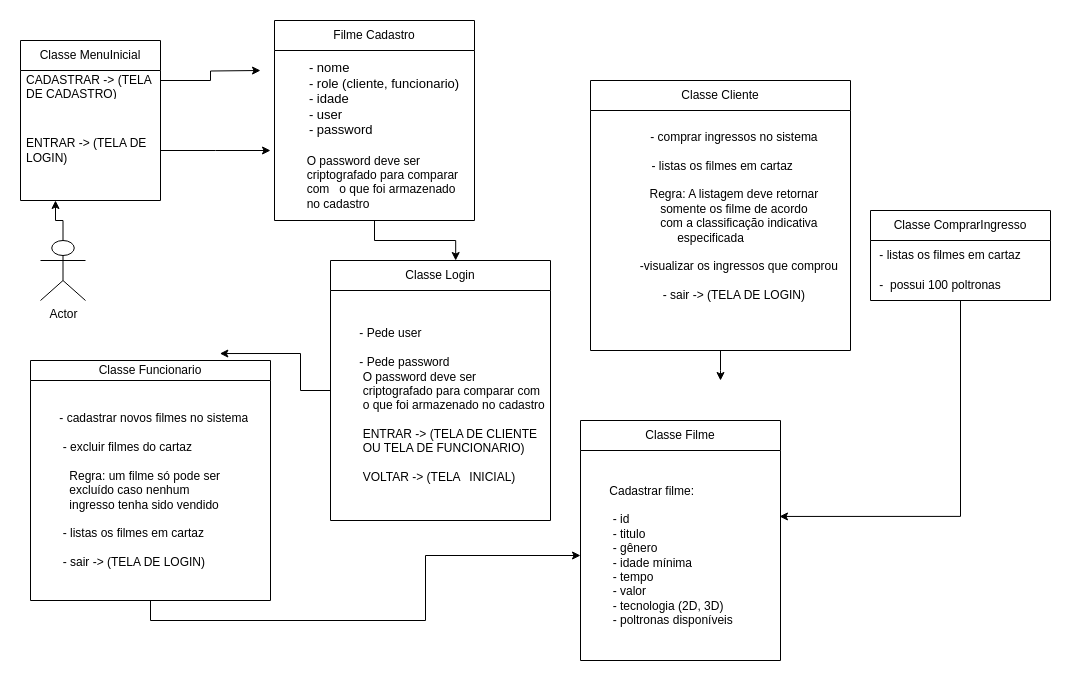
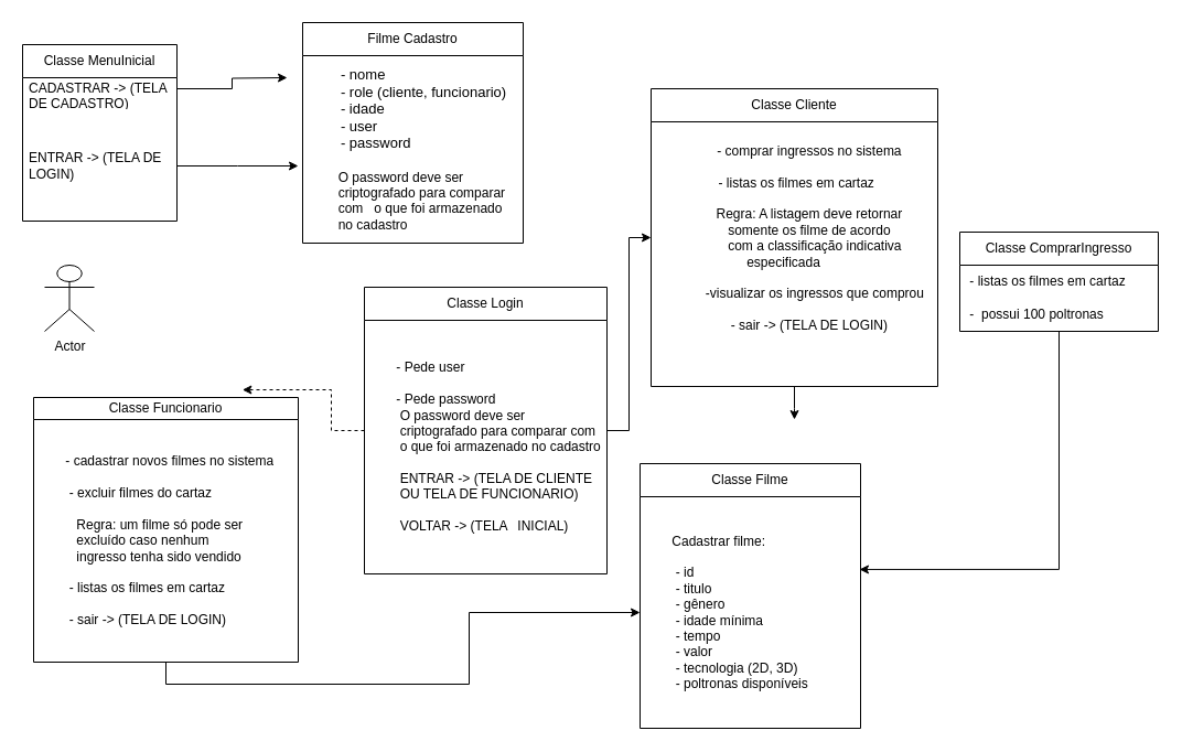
  <mxCell id="0" />
  <mxCell id="1" parent="0" />
  <mxCell id="2" value="Classe Cliente" style="swimlane;fontStyle=0;childLayout=stackLayout;horizontal=1;startSize=30;horizontalStack=0;resizeParent=1;resizeParentMax=0;resizeLast=0;collapsible=1;marginBottom=0;whiteSpace=wrap;html=1;" parent="1" vertex="1"><mxGeometry x="590" y="80" width="260" height="270" as="geometry"><mxRectangle x="600" y="80" width="120" height="30" as="alternateBounds" /></mxGeometry></mxCell>
  <mxCell id="3" style="edgeStyle=orthogonalEdgeStyle;rounded=0;orthogonalLoop=1;jettySize=auto;html=1;" edge="1" parent="2" source="4"><mxGeometry relative="1" as="geometry"><mxPoint x="130" y="300" as="targetPoint" /></mxGeometry></mxCell>
  <mxCell id="4" value="&lt;div&gt;&lt;br&gt;&lt;/div&gt;&lt;div&gt;&lt;span style=&quot;&quot;&gt;&lt;span style=&quot;&quot;&gt;&amp;nbsp;&amp;nbsp;&amp;nbsp;&amp;nbsp;&lt;/span&gt;&lt;/span&gt;&lt;span style=&quot;&quot;&gt;&lt;span style=&quot;&quot;&gt;&amp;nbsp;&amp;nbsp;&amp;nbsp;&amp;nbsp;&lt;/span&gt;&lt;/span&gt;- comprar ingressos no sistema&lt;br&gt;&amp;nbsp;&amp;nbsp; &amp;nbsp;&amp;nbsp;&amp;nbsp;&amp;nbsp;&lt;/div&gt;&lt;div&gt;&amp;nbsp;- listas os filmes em cartaz&lt;br&gt;&amp;nbsp;&amp;nbsp; &amp;nbsp;&amp;nbsp;&amp;nbsp;&amp;nbsp; &amp;nbsp;&amp;nbsp;&amp;nbsp;&amp;nbsp;&lt;/div&gt;&lt;div&gt;&lt;span style=&quot;&quot;&gt;&lt;span style=&quot;white-space: pre;&quot;&gt;&amp;nbsp;&amp;nbsp;&amp;nbsp;&amp;nbsp;&lt;/span&gt;&lt;/span&gt;&lt;span style=&quot;&quot;&gt;&lt;span style=&quot;white-space: pre;&quot;&gt;&amp;nbsp;&amp;nbsp;&amp;nbsp;&amp;nbsp;&lt;/span&gt;&lt;/span&gt;Regra: A listagem deve retornar &lt;br&gt;&lt;/div&gt;&lt;div&gt;&lt;span style=&quot;&quot;&gt;&lt;span style=&quot;white-space: pre;&quot;&gt;&amp;nbsp;&amp;nbsp;&amp;nbsp;&amp;nbsp;&lt;/span&gt;&lt;/span&gt;&lt;span style=&quot;&quot;&gt;&lt;span style=&quot;white-space: pre;&quot;&gt;&amp;nbsp;&amp;nbsp;&amp;nbsp;&amp;nbsp;&lt;/span&gt;&lt;/span&gt;somente os filme de acordo&lt;/div&gt;&lt;div&gt;&lt;span style=&quot;&quot;&gt;&lt;span style=&quot;white-space: pre;&quot;&gt;&amp;nbsp;&amp;nbsp;&amp;nbsp;&amp;nbsp;&lt;/span&gt;&lt;/span&gt;&lt;span style=&quot;&quot;&gt;&lt;span style=&quot;white-space: pre;&quot;&gt;&amp;nbsp;&amp;nbsp;&amp;nbsp;&amp;nbsp;&lt;/span&gt;&lt;/span&gt;&amp;nbsp;&amp;nbsp; com a classificação indicativa&lt;/div&gt;&lt;div&gt;especificada&amp;nbsp;&amp;nbsp; &amp;nbsp;&amp;nbsp;&amp;nbsp; &lt;br&gt;&lt;/div&gt;&lt;div&gt;&lt;br&gt;&lt;/div&gt;&lt;div&gt;&amp;nbsp;&lt;span style=&quot;&quot;&gt;&lt;span style=&quot;&quot;&gt;&amp;nbsp;&amp;nbsp;&amp;nbsp;&amp;nbsp;&lt;/span&gt;&lt;/span&gt;&lt;span style=&quot;&quot;&gt;&lt;span style=&quot;&quot;&gt;&amp;nbsp;&amp;nbsp;&amp;nbsp;&amp;nbsp;&lt;/span&gt;&lt;/span&gt;&amp;nbsp; -visualizar os ingressos que comprou&lt;br&gt;&lt;/div&gt;&lt;div&gt;&lt;br&gt;&lt;/div&gt;&lt;div&gt;&amp;nbsp;&amp;nbsp; &amp;nbsp;&amp;nbsp;&amp;nbsp;&amp;nbsp; - sair -&amp;gt; (TELA DE LOGIN)&lt;br&gt;&lt;/div&gt;&lt;div&gt;&lt;br&gt;&lt;/div&gt;&lt;div&gt;&lt;br&gt;&lt;/div&gt;&lt;div&gt;&lt;br&gt;&lt;/div&gt;" style="text;html=1;align=center;verticalAlign=middle;resizable=0;points=[];autosize=1;strokeColor=none;fillColor=none;" vertex="1" parent="2"><mxGeometry y="30" width="260" height="240" as="geometry" /></mxCell>
  <mxCell id="5" value="Classe Filme" style="swimlane;fontStyle=0;childLayout=stackLayout;horizontal=1;startSize=30;horizontalStack=0;resizeParent=1;resizeParentMax=0;resizeLast=0;collapsible=1;marginBottom=0;whiteSpace=wrap;html=1;" parent="1" vertex="1"><mxGeometry x="580" y="420" width="200" height="240" as="geometry"><mxRectangle x="500" y="450" width="110" height="30" as="alternateBounds" /></mxGeometry></mxCell>
  <mxCell id="6" value="&lt;div&gt;&amp;nbsp;&amp;nbsp;&amp;nbsp;&amp;nbsp;&amp;nbsp;&amp;nbsp; Cadastrar filme:&lt;/div&gt;&lt;div&gt;&lt;br&gt;&lt;/div&gt;&amp;nbsp;&amp;nbsp; &amp;nbsp;&amp;nbsp;&amp;nbsp;&amp;nbsp; - id &lt;br&gt;&amp;nbsp;&amp;nbsp; &amp;nbsp;&amp;nbsp;&amp;nbsp;&amp;nbsp; - titulo&lt;br&gt;&amp;nbsp;&amp;nbsp; &amp;nbsp;&amp;nbsp;&amp;nbsp;&amp;nbsp; - gênero&lt;br&gt;&amp;nbsp;&amp;nbsp; &amp;nbsp;&amp;nbsp;&amp;nbsp;&amp;nbsp; - idade mínima&lt;br&gt;&amp;nbsp;&amp;nbsp; &amp;nbsp;&amp;nbsp;&amp;nbsp;&amp;nbsp; - tempo&lt;br&gt;&amp;nbsp;&amp;nbsp; &amp;nbsp;&amp;nbsp;&amp;nbsp;&amp;nbsp; - valor&lt;br&gt;&amp;nbsp;&amp;nbsp; &amp;nbsp;&amp;nbsp;&amp;nbsp;&amp;nbsp; - tecnologia (2D, 3D)&lt;br&gt;&amp;nbsp;&amp;nbsp; &amp;nbsp;&amp;nbsp;&amp;nbsp;&amp;nbsp; - poltronas disponíveis" style="text;strokeColor=none;fillColor=none;align=left;verticalAlign=middle;spacingLeft=4;spacingRight=4;overflow=hidden;points=[[0,0.5],[1,0.5]];portConstraint=eastwest;rotatable=0;whiteSpace=wrap;html=1;" parent="5" vertex="1"><mxGeometry y="30" width="200" height="210" as="geometry" /></mxCell>
  <mxCell id="7" style="edgeStyle=orthogonalEdgeStyle;rounded=0;orthogonalLoop=1;jettySize=auto;html=1;exitX=0.5;exitY=1;exitDx=0;exitDy=0;" edge="1" parent="1" source="8" target="6"><mxGeometry relative="1" as="geometry" /></mxCell>
  <mxCell id="8" value="Classe Funcionario" style="swimlane;fontStyle=0;childLayout=stackLayout;horizontal=1;startSize=20;horizontalStack=0;resizeParent=1;resizeParentMax=0;resizeLast=0;collapsible=1;marginBottom=0;whiteSpace=wrap;html=1;" parent="1" vertex="1"><mxGeometry x="30" y="360" width="240" height="240" as="geometry"><mxRectangle x="40" y="360" width="180" height="70" as="alternateBounds" /></mxGeometry></mxCell>
  <mxCell id="9" value="&lt;div align=&quot;left&quot;&gt;&amp;nbsp;&amp;nbsp;&amp;nbsp;&amp;nbsp;&amp;nbsp;&amp;nbsp; - cadastrar novos filmes no sistema&lt;/div&gt;&lt;div align=&quot;left&quot;&gt;&lt;br&gt;&lt;/div&gt;&lt;div align=&quot;left&quot;&gt;&amp;nbsp;&amp;nbsp; &amp;nbsp;&amp;nbsp;&amp;nbsp;&amp;nbsp; - excluir filmes do cartaz&lt;/div&gt;&lt;div align=&quot;left&quot;&gt;&lt;br&gt;&lt;/div&gt;&lt;div align=&quot;left&quot;&gt;&amp;nbsp;&amp;nbsp; &amp;nbsp;&amp;nbsp;&amp;nbsp;&amp;nbsp; &amp;nbsp; Regra: um filme só pode ser&amp;nbsp;&lt;/div&gt;&lt;div align=&quot;left&quot;&gt;&amp;nbsp;&amp;nbsp;&amp;nbsp;&amp;nbsp;&amp;nbsp;&amp;nbsp;&amp;nbsp;&amp;nbsp;&amp;nbsp; excluído caso nenhum&amp;nbsp;&amp;nbsp;&amp;nbsp;&lt;/div&gt;&lt;div align=&quot;left&quot;&gt;&amp;nbsp;&amp;nbsp;&amp;nbsp;&amp;nbsp;&amp;nbsp;&amp;nbsp;&amp;nbsp;&amp;nbsp;&amp;nbsp; ingresso tenha sido vendido&lt;/div&gt;&lt;div align=&quot;left&quot;&gt;&lt;br&gt;&lt;/div&gt;&lt;div align=&quot;left&quot;&gt;&amp;nbsp;&amp;nbsp; &amp;nbsp;&amp;nbsp;&amp;nbsp;&amp;nbsp; - listas os filmes em cartaz&lt;br&gt;&lt;/div&gt;&lt;div align=&quot;left&quot;&gt;&lt;br&gt;&lt;/div&gt;&lt;div align=&quot;left&quot;&gt;&amp;nbsp;&amp;nbsp; &amp;nbsp;&amp;nbsp;&amp;nbsp;&amp;nbsp; - sair -&amp;gt; (TELA DE LOGIN)&lt;/div&gt;" style="text;strokeColor=none;fillColor=none;align=left;verticalAlign=middle;spacingLeft=4;spacingRight=4;overflow=hidden;points=[[0,0.5],[1,0.5]];portConstraint=eastwest;rotatable=0;whiteSpace=wrap;html=1;" parent="8" vertex="1"><mxGeometry y="20" width="240" height="220" as="geometry" /></mxCell>
  <mxCell id="10" style="edgeStyle=orthogonalEdgeStyle;rounded=0;orthogonalLoop=1;jettySize=auto;html=1;exitX=0.5;exitY=1;exitDx=0;exitDy=0;entryX=0.995;entryY=0.314;entryDx=0;entryDy=0;entryPerimeter=0;" edge="1" parent="1" source="11" target="6"><mxGeometry relative="1" as="geometry" /></mxCell>
  <mxCell id="11" value="Classe ComprarIngresso" style="swimlane;fontStyle=0;childLayout=stackLayout;horizontal=1;startSize=30;horizontalStack=0;resizeParent=1;resizeParentMax=0;resizeLast=0;collapsible=1;marginBottom=0;whiteSpace=wrap;html=1;" parent="1" vertex="1"><mxGeometry x="870" y="210" width="180" height="90" as="geometry"><mxRectangle x="780" y="180" width="170" height="30" as="alternateBounds" /></mxGeometry></mxCell>
  <mxCell id="12" value="&amp;nbsp;- listas os filmes em cartaz" style="text;strokeColor=none;fillColor=none;align=left;verticalAlign=middle;spacingLeft=4;spacingRight=4;overflow=hidden;points=[[0,0.5],[1,0.5]];portConstraint=eastwest;rotatable=0;whiteSpace=wrap;html=1;" parent="11" vertex="1"><mxGeometry y="30" width="180" height="30" as="geometry" /></mxCell>
  <mxCell id="13" value="&amp;nbsp;-&amp;nbsp; possui 100 poltronas" style="text;strokeColor=none;fillColor=none;align=left;verticalAlign=middle;spacingLeft=4;spacingRight=4;overflow=hidden;points=[[0,0.5],[1,0.5]];portConstraint=eastwest;rotatable=0;whiteSpace=wrap;html=1;" parent="11" vertex="1"><mxGeometry y="60" width="180" height="30" as="geometry" /></mxCell>
- <mxCell id="14" style="edgeStyle=orthogonalEdgeStyle;rounded=0;orthogonalLoop=1;jettySize=auto;html=1;entryX=0.569;entryY=0;entryDx=0;entryDy=0;entryPerimeter=0;" edge="1" parent="1" source="15" target="19"><mxGeometry relative="1" as="geometry" /></mxCell>
  <mxCell id="15" value="&lt;div&gt;&lt;br&gt;&lt;/div&gt;&lt;div&gt;Filme Cadastro&lt;/div&gt;&lt;div&gt;&lt;br&gt;&lt;/div&gt;" style="swimlane;fontStyle=0;childLayout=stackLayout;horizontal=1;startSize=30;horizontalStack=0;resizeParent=1;resizeParentMax=0;resizeLast=0;collapsible=1;marginBottom=0;whiteSpace=wrap;html=1;" parent="1" vertex="1"><mxGeometry x="274" y="20" width="200" height="200" as="geometry"><mxRectangle x="284" y="30" width="130" height="60" as="alternateBounds" /></mxGeometry></mxCell>
  <mxCell id="16" value="&lt;font style=&quot;font-size: 13px;&quot;&gt;&lt;span style=&quot;&quot;&gt;&lt;span style=&quot;white-space: pre;&quot;&gt;&amp;nbsp;&amp;nbsp;&amp;nbsp;&amp;nbsp;&lt;/span&gt;&lt;/span&gt;&amp;nbsp;&amp;nbsp;&amp;nbsp; - nome&lt;br&gt;&amp;nbsp;&amp;nbsp; &amp;nbsp;&amp;nbsp;&amp;nbsp;&amp;nbsp; - role (cliente, funcionario)&lt;br&gt;&amp;nbsp;&amp;nbsp; &amp;nbsp;&amp;nbsp;&amp;nbsp;&amp;nbsp; - idade&lt;br&gt;&amp;nbsp;&amp;nbsp; &amp;nbsp;&amp;nbsp;&amp;nbsp;&amp;nbsp; - user&lt;br&gt;&lt;/font&gt;&lt;div&gt;&lt;font style=&quot;font-size: 13px;&quot;&gt;&amp;nbsp;&amp;nbsp; &amp;nbsp;&amp;nbsp;&amp;nbsp;&amp;nbsp; - password&lt;/font&gt;&lt;/div&gt;&lt;div&gt;&lt;font style=&quot;font-size: 13px;&quot;&gt;&lt;br&gt;&lt;/font&gt;&lt;/div&gt;&lt;div&gt;&amp;nbsp;&amp;nbsp; &amp;nbsp;&amp;nbsp;&amp;nbsp;&amp;nbsp; O password deve ser&amp;nbsp;&amp;nbsp;&amp;nbsp; &lt;span style=&quot;white-space: pre;&quot;&gt;&amp;nbsp;&amp;nbsp;&amp;nbsp;&amp;nbsp;&lt;span style=&quot;white-space: pre;&quot;&gt;&#09;&lt;/span&gt;&lt;/span&gt;criptografado para comparar &lt;span style=&quot;white-space: pre;&quot;&gt;&#09;&lt;/span&gt;com &lt;span style=&quot;&quot;&gt;&lt;span style=&quot;white-space: pre;&quot;&gt;&amp;nbsp;&amp;nbsp;&lt;/span&gt;&lt;/span&gt;o que foi armazenado &lt;span style=&quot;white-space: pre;&quot;&gt;&#09;&lt;/span&gt;no cadastro&lt;/div&gt;" style="text;strokeColor=none;fillColor=none;align=left;verticalAlign=middle;spacingLeft=4;spacingRight=4;overflow=hidden;points=[[0,0.5],[1,0.5]];portConstraint=eastwest;rotatable=0;whiteSpace=wrap;html=1;" parent="15" vertex="1"><mxGeometry y="30" width="200" height="170" as="geometry" /></mxCell>
- <mxCell id="18" style="edgeStyle=orthogonalEdgeStyle;rounded=0;orthogonalLoop=1;jettySize=auto;html=1;entryX=0.789;entryY=-0.029;entryDx=0;entryDy=0;entryPerimeter=0;" edge="1" parent="1" source="19" target="8"><mxGeometry relative="1" as="geometry" /></mxCell>
+ <mxCell id="17" style="edgeStyle=orthogonalEdgeStyle;rounded=0;orthogonalLoop=1;jettySize=auto;html=1;entryX=0;entryY=0.5;entryDx=0;entryDy=0;" edge="1" parent="1" source="19" target="2"><mxGeometry relative="1" as="geometry" /></mxCell>
+ <mxCell id="18" style="edgeStyle=orthogonalEdgeStyle;rounded=0;orthogonalLoop=1;jettySize=auto;html=1;entryX=0.789;entryY=-0.029;entryDx=0;entryDy=0;entryPerimeter=0;dashed=1;" edge="1" parent="1" source="19" target="8"><mxGeometry relative="1" as="geometry" /></mxCell>
  <mxCell id="19" value="Classe Login" style="swimlane;fontStyle=0;childLayout=stackLayout;horizontal=1;startSize=30;horizontalStack=0;resizeParent=1;resizeParentMax=0;resizeLast=0;collapsible=1;marginBottom=0;whiteSpace=wrap;html=1;" vertex="1" parent="1"><mxGeometry x="330" y="260" width="220" height="260" as="geometry"><mxRectangle x="284" y="120" width="116" height="30" as="alternateBounds" /></mxGeometry></mxCell>
  <mxCell id="20" value="&lt;div&gt;&amp;nbsp;&amp;nbsp;&amp;nbsp;&amp;nbsp;&amp;nbsp;&amp;nbsp; - Pede user&lt;/div&gt;&lt;div&gt;&lt;br&gt;&lt;/div&gt;&lt;div&gt;&amp;nbsp;&amp;nbsp; &amp;nbsp;&amp;nbsp;&amp;nbsp; - Pede password&lt;/div&gt;&amp;nbsp;&amp;nbsp; &amp;nbsp;&amp;nbsp;&amp;nbsp;&amp;nbsp; O password deve ser&amp;nbsp;&amp;nbsp;&amp;nbsp; &lt;span style=&quot;white-space: pre;&quot;&gt;&#09;&lt;/span&gt;criptografado para comparar com &lt;span style=&quot;white-space: pre;&quot;&gt;&#09;&lt;/span&gt;o que foi armazenado no cadastro&lt;br&gt;&lt;div&gt;&amp;nbsp;&amp;nbsp; &amp;nbsp;&amp;nbsp;&amp;nbsp; &amp;nbsp;&lt;/div&gt;&lt;div&gt;&lt;span style=&quot;white-space: pre;&quot;&gt;&#09;&lt;/span&gt;ENTRAR -&amp;gt; (TELA DE CLIENTE &lt;span style=&quot;white-space: pre;&quot;&gt;&#09;&lt;/span&gt;OU TELA DE FUNCIONARIO)&lt;/div&gt;&lt;div&gt;&lt;br&gt;&lt;/div&gt;&amp;nbsp;&amp;nbsp;&amp;nbsp;&amp;nbsp;&amp;nbsp;&amp;nbsp;&amp;nbsp; VOLTAR -&amp;gt; (TELA &lt;span style=&quot;white-space: pre;&quot;&gt;&#09;&lt;/span&gt;INICIAL)" style="text;strokeColor=none;fillColor=none;align=left;verticalAlign=middle;spacingLeft=4;spacingRight=4;overflow=hidden;points=[[0,0.5],[1,0.5]];portConstraint=eastwest;rotatable=0;whiteSpace=wrap;html=1;" vertex="1" parent="19"><mxGeometry y="30" width="220" height="230" as="geometry" /></mxCell>
  <mxCell id="21" style="edgeStyle=orthogonalEdgeStyle;rounded=0;orthogonalLoop=1;jettySize=auto;html=1;exitX=1;exitY=0.25;exitDx=0;exitDy=0;" edge="1" parent="1" source="22"><mxGeometry relative="1" as="geometry"><mxPoint x="260" y="70" as="targetPoint" /></mxGeometry></mxCell>
  <mxCell id="22" value="Classe MenuInicial" style="swimlane;fontStyle=0;childLayout=stackLayout;horizontal=1;startSize=30;horizontalStack=0;resizeParent=1;resizeParentMax=0;resizeLast=0;collapsible=1;marginBottom=0;whiteSpace=wrap;html=1;" vertex="1" parent="1"><mxGeometry x="20" y="40" width="140" height="160" as="geometry"><mxRectangle x="30" y="40" width="140" height="30" as="alternateBounds" /></mxGeometry></mxCell>
  <mxCell id="23" value="CADASTRAR -&amp;gt; (TELA DE CADASTRO)" style="text;strokeColor=none;fillColor=none;align=left;verticalAlign=middle;spacingLeft=4;spacingRight=4;overflow=hidden;points=[[0,0.5],[1,0.5]];portConstraint=eastwest;rotatable=0;whiteSpace=wrap;html=1;" vertex="1" parent="22"><mxGeometry y="30" width="140" height="30" as="geometry" /></mxCell>
  <mxCell id="24" style="edgeStyle=orthogonalEdgeStyle;rounded=0;orthogonalLoop=1;jettySize=auto;html=1;" edge="1" parent="22" source="25"><mxGeometry relative="1" as="geometry"><mxPoint x="250" y="110" as="targetPoint" /></mxGeometry></mxCell>
  <mxCell id="25" value="&lt;div&gt;&lt;br&gt;&lt;/div&gt;&lt;div&gt;ENTRAR -&amp;gt; (TELA DE LOGIN)&lt;/div&gt;&lt;div&gt;&lt;br&gt;&lt;/div&gt;" style="text;strokeColor=none;fillColor=none;align=left;verticalAlign=middle;spacingLeft=4;spacingRight=4;overflow=hidden;points=[[0,0.5],[1,0.5]];portConstraint=eastwest;rotatable=0;whiteSpace=wrap;html=1;" vertex="1" parent="22"><mxGeometry y="60" width="140" height="100" as="geometry" /></mxCell>
- <mxCell id="26" style="edgeStyle=orthogonalEdgeStyle;rounded=0;orthogonalLoop=1;jettySize=auto;html=1;entryX=0.25;entryY=1;entryDx=0;entryDy=0;" edge="1" parent="1" source="27" target="22"><mxGeometry relative="1" as="geometry" /></mxCell>
  <mxCell id="27" value="Actor" style="shape=umlActor;verticalLabelPosition=bottom;verticalAlign=top;html=1;outlineConnect=0;" vertex="1" parent="1"><mxGeometry x="40" y="240" width="45" height="60" as="geometry" /></mxCell>
